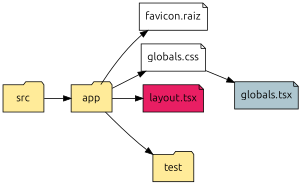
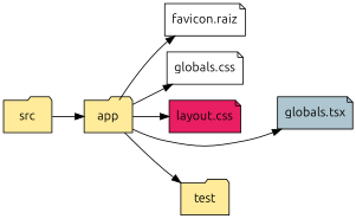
  digraph {
    fontname=Ubuntu
    rankdir=LR
    node [fillcolor="#FFEB99" fontname=Ubuntu shape=note style=filled]
    edge [fontname=Ubuntu]
    n1 [label=src shape=folder]
    n2 [label=app shape=folder]
    n3 [label="favicon.raiz" style=unfilled]
    n4 [label="globals.css" style=unfilled]
-   n5 [fillcolor="#E91E63" label="layout.tsx"]
+   n5 [fillcolor="#E91E63" label="layout.css"]
    n6 [fillcolor="#AEC6CF" label="globals.tsx"]
    n7 [label=test shape=folder]
    n1 -> n2
    n2 -> n3
    n2 -> n4
    n2 -> n5
-   n4 -> n6
+   n2 -> n6
    n2 -> n7
  }
